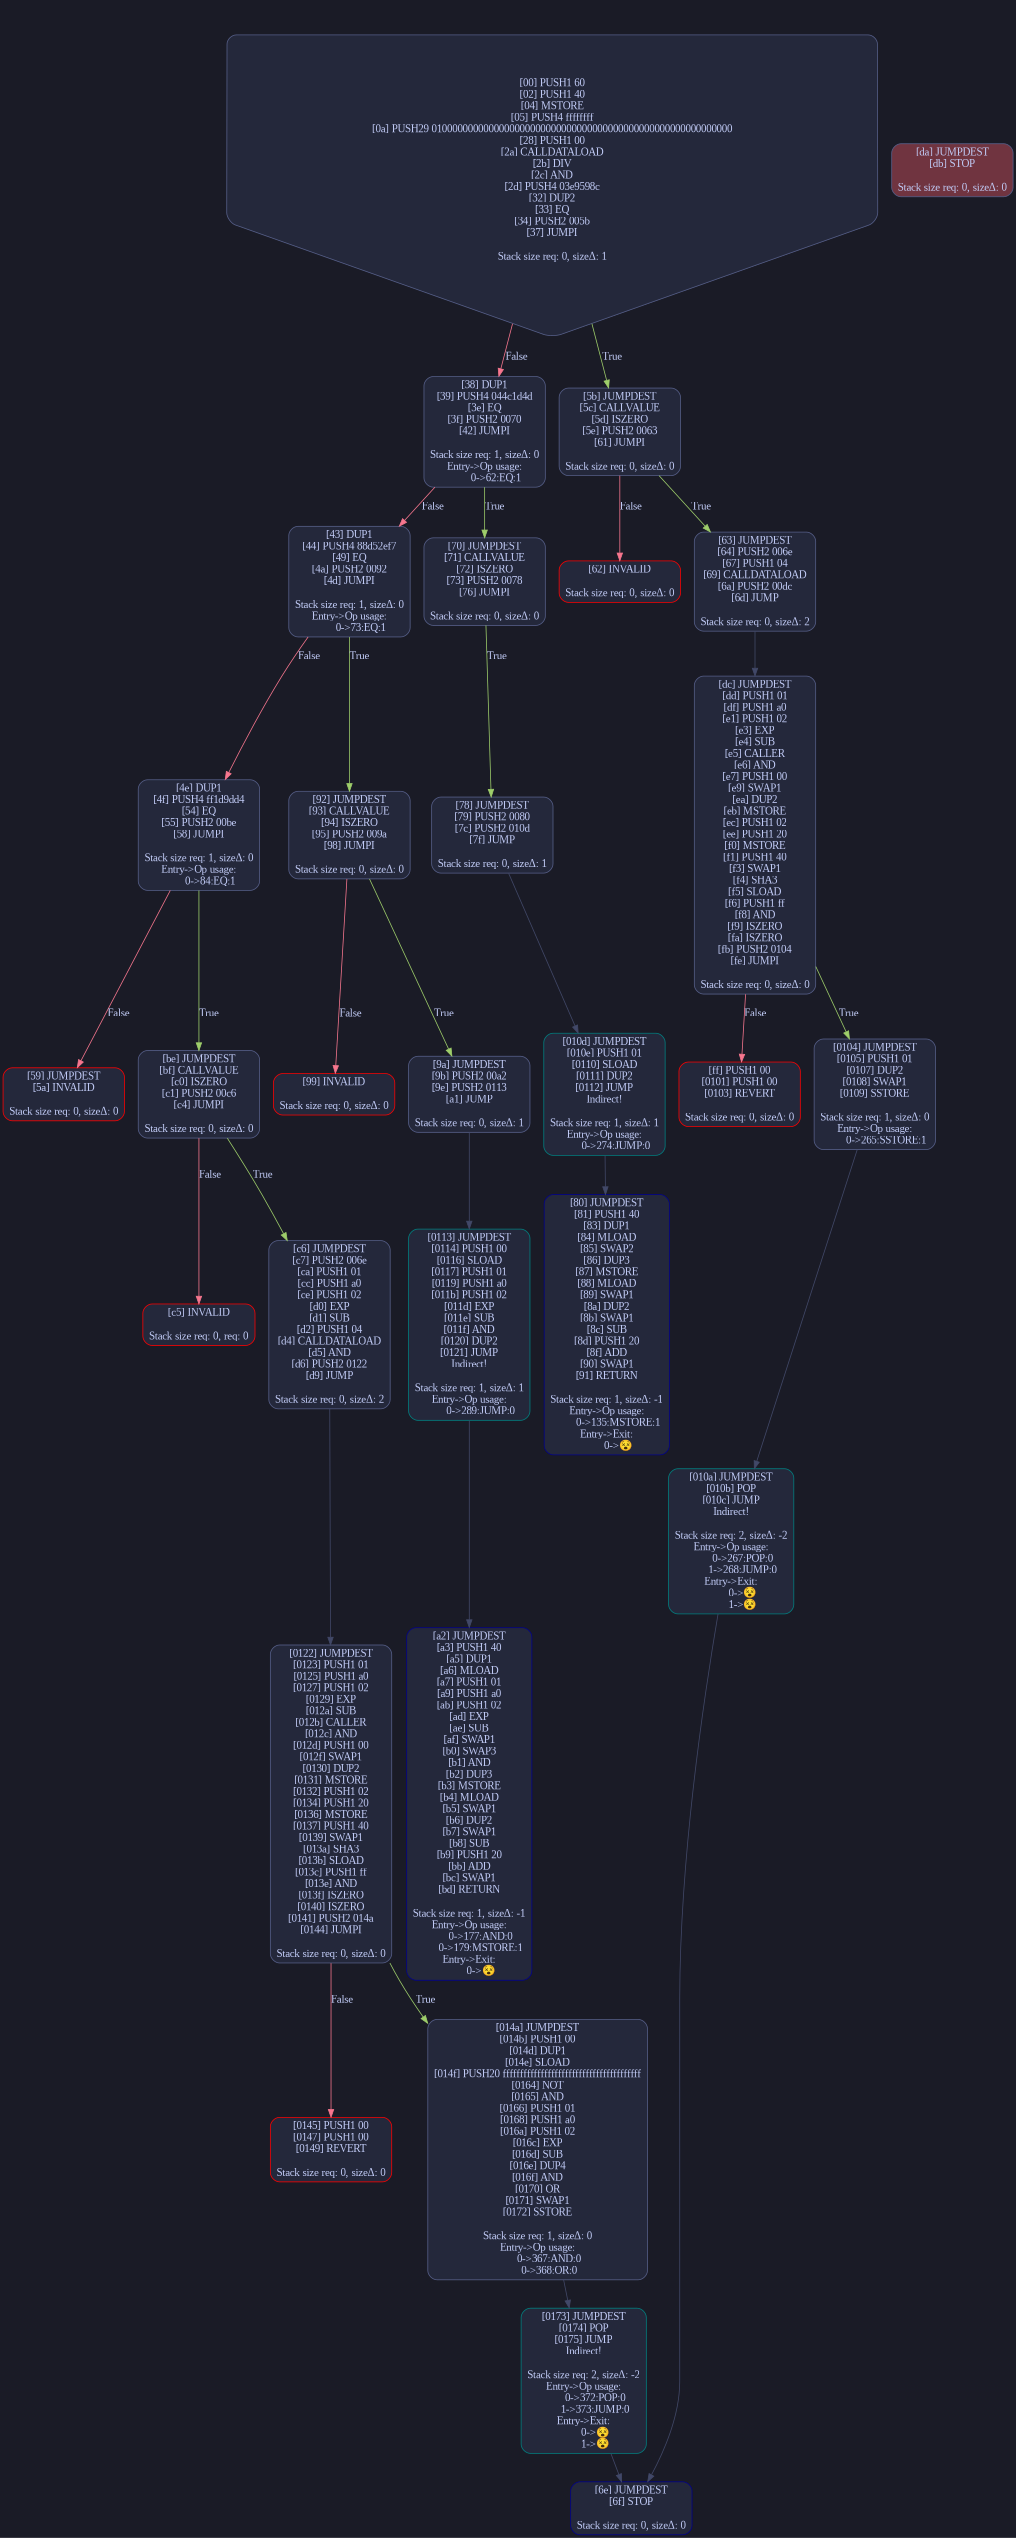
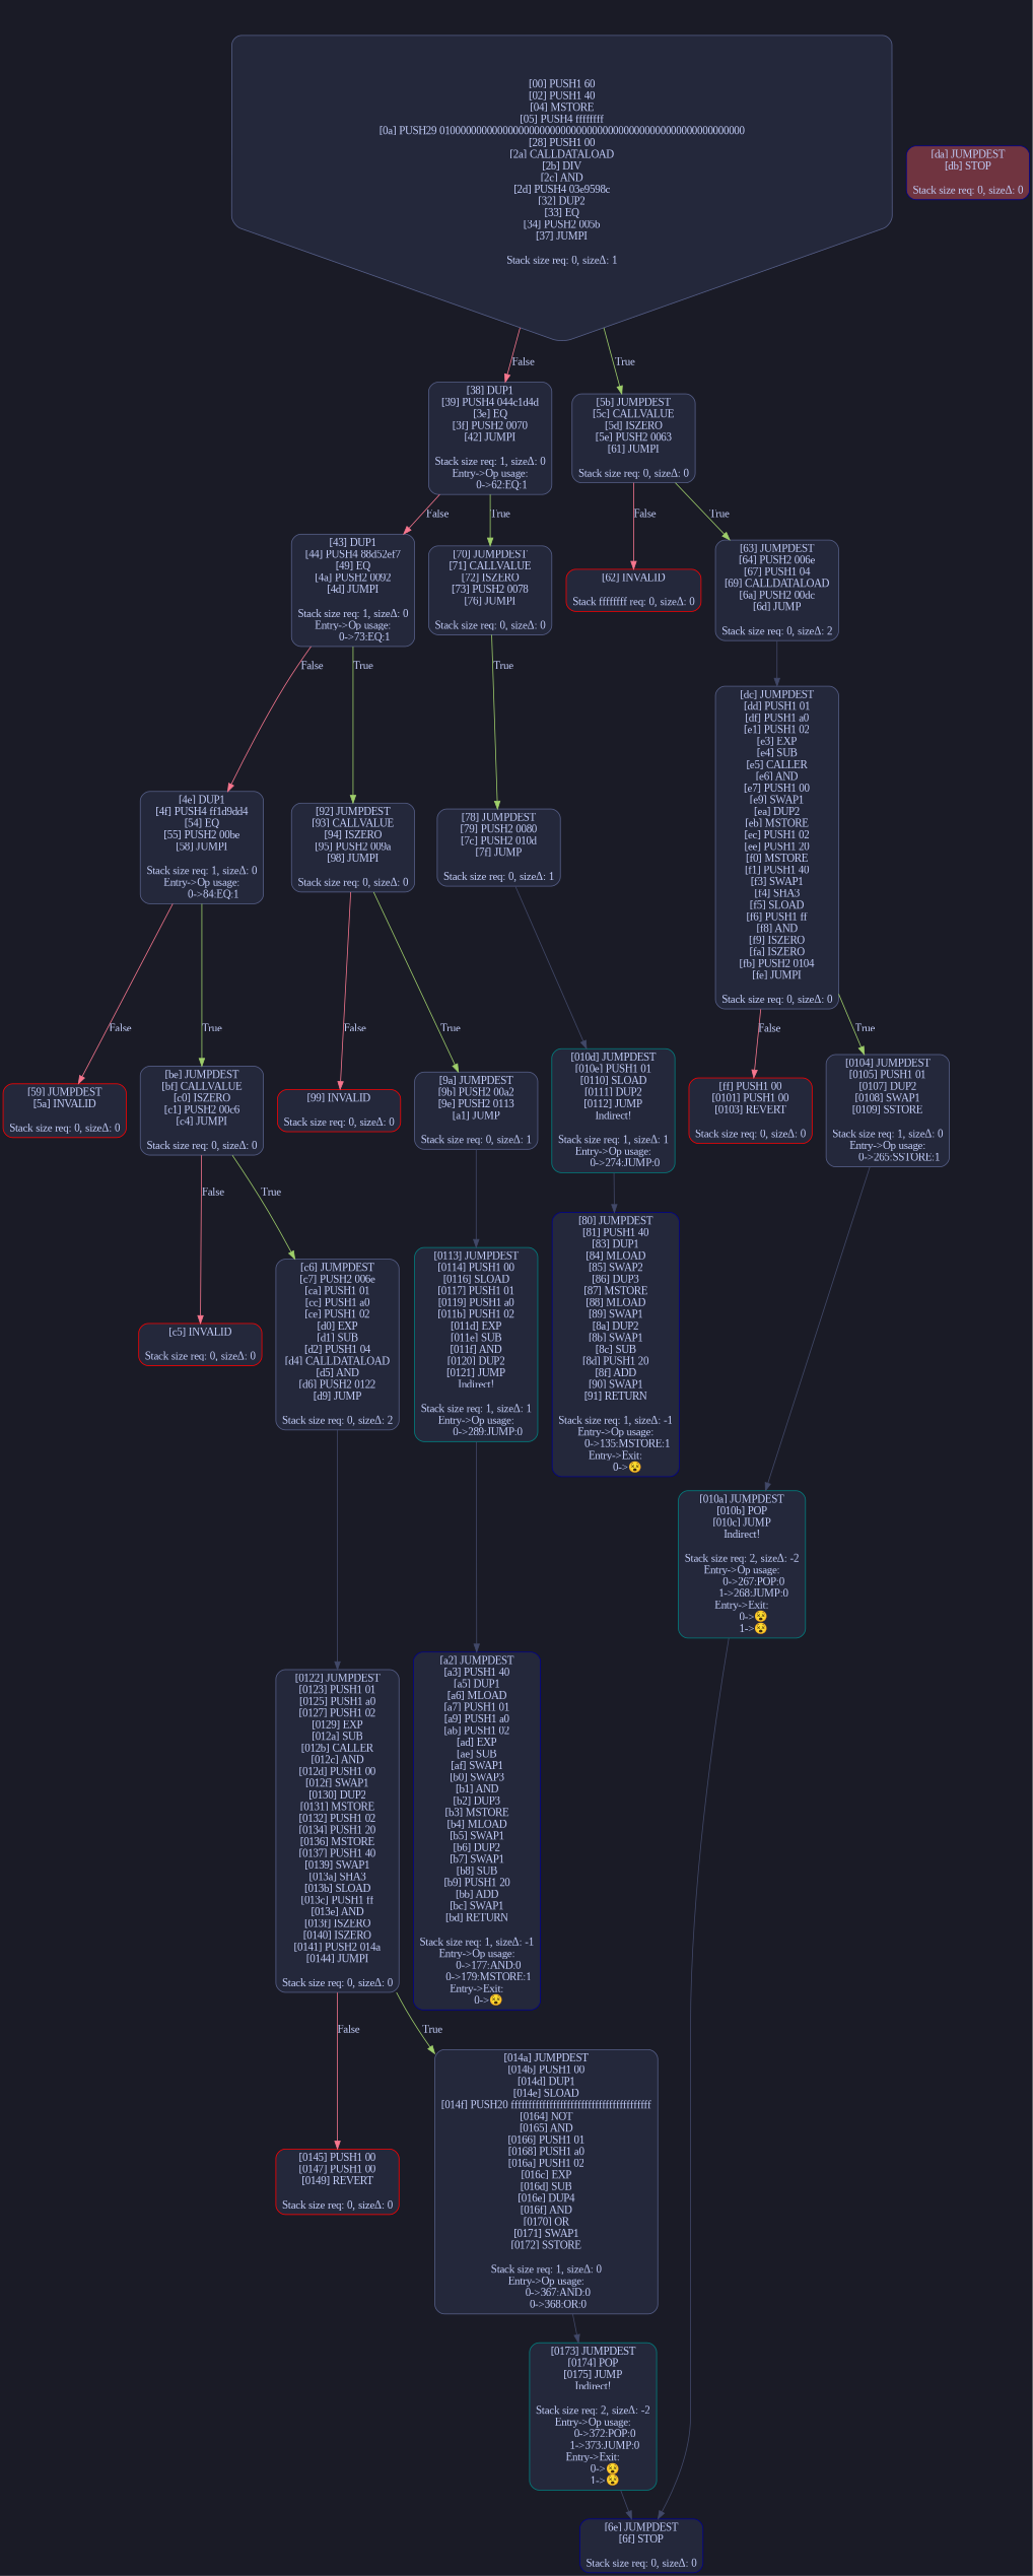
  digraph {
    bgcolor="#1a1b26"
    fontname="Liberation Serif"
    node [color="#565f89" fillcolor="#24283b" fontcolor="#c0caf5" fontname="Liberation Serif" shape=box style="filled, rounded"]
    edge [color="#9ece6a" fontcolor="#c0caf5" fontname="Liberation Serif"]
    n1 [label="[00] PUSH1 60\n[02] PUSH1 40\n[04] MSTORE\n[05] PUSH4 ffffffff\n[0a] PUSH29 0100000000000000000000000000000000000000000000000000000000\n[28] PUSH1 00\n[2a] CALLDATALOAD\n[2b] DIV\n[2c] AND\n[2d] PUSH4 03e9598c\n[32] DUP2\n[33] EQ\n[34] PUSH2 005b\n[37] JUMPI\n\nStack size req: 0, sizeΔ: 1\n" shape=invhouse]
    n2 [label="[38] DUP1\n[39] PUSH4 044c1d4d\n[3e] EQ\n[3f] PUSH2 0070\n[42] JUMPI\n\nStack size req: 1, sizeΔ: 0\nEntry->Op usage:\n	0->62:EQ:1\n"]
    n3 [label="[5b] JUMPDEST\n[5c] CALLVALUE\n[5d] ISZERO\n[5e] PUSH2 0063\n[61] JUMPI\n\nStack size req: 0, sizeΔ: 0\n"]
    n4 [label="[43] DUP1\n[44] PUSH4 88d52ef7\n[49] EQ\n[4a] PUSH2 0092\n[4d] JUMPI\n\nStack size req: 1, sizeΔ: 0\nEntry->Op usage:\n	0->73:EQ:1\n"]
    n5 [label="[70] JUMPDEST\n[71] CALLVALUE\n[72] ISZERO\n[73] PUSH2 0078\n[76] JUMPI\n\nStack size req: 0, sizeΔ: 0\n"]
-   n6 [color=red label="[62] INVALID\n\nStack size req: 0, sizeΔ: 0\n"]
+   n6 [color=red label="[62] INVALID\n\nStack ffffffff req: 0, sizeΔ: 0\n"]
    n7 [label="[63] JUMPDEST\n[64] PUSH2 006e\n[67] PUSH1 04\n[69] CALLDATALOAD\n[6a] PUSH2 00dc\n[6d] JUMP\n\nStack size req: 0, sizeΔ: 2\n"]
    n8 [label="[4e] DUP1\n[4f] PUSH4 ff1d9dd4\n[54] EQ\n[55] PUSH2 00be\n[58] JUMPI\n\nStack size req: 1, sizeΔ: 0\nEntry->Op usage:\n	0->84:EQ:1\n"]
    n9 [label="[92] JUMPDEST\n[93] CALLVALUE\n[94] ISZERO\n[95] PUSH2 009a\n[98] JUMPI\n\nStack size req: 0, sizeΔ: 0\n"]
    n10 [label="[78] JUMPDEST\n[79] PUSH2 0080\n[7c] PUSH2 010d\n[7f] JUMP\n\nStack size req: 0, sizeΔ: 1\n"]
    n11 [color=red label="[59] JUMPDEST\n[5a] INVALID\n\nStack size req: 0, sizeΔ: 0\n"]
    n12 [label="[be] JUMPDEST\n[bf] CALLVALUE\n[c0] ISZERO\n[c1] PUSH2 00c6\n[c4] JUMPI\n\nStack size req: 0, sizeΔ: 0\n"]
    n13 [color=red label="[99] INVALID\n\nStack size req: 0, sizeΔ: 0\n"]
    n14 [label="[9a] JUMPDEST\n[9b] PUSH2 00a2\n[9e] PUSH2 0113\n[a1] JUMP\n\nStack size req: 0, sizeΔ: 1\n"]
-   n15 [color=red label="[c5] INVALID\n\nStack size req: 0, req: 0\n"]
+   n15 [color=red label="[c5] INVALID\n\nStack size req: 0, sizeΔ: 0\n"]
    n16 [label="[c6] JUMPDEST\n[c7] PUSH2 006e\n[ca] PUSH1 01\n[cc] PUSH1 a0\n[ce] PUSH1 02\n[d0] EXP\n[d1] SUB\n[d2] PUSH1 04\n[d4] CALLDATALOAD\n[d5] AND\n[d6] PUSH2 0122\n[d9] JUMP\n\nStack size req: 0, sizeΔ: 2\n"]
    n17 [label="[dc] JUMPDEST\n[dd] PUSH1 01\n[df] PUSH1 a0\n[e1] PUSH1 02\n[e3] EXP\n[e4] SUB\n[e5] CALLER\n[e6] AND\n[e7] PUSH1 00\n[e9] SWAP1\n[ea] DUP2\n[eb] MSTORE\n[ec] PUSH1 02\n[ee] PUSH1 20\n[f0] MSTORE\n[f1] PUSH1 40\n[f3] SWAP1\n[f4] SHA3\n[f5] SLOAD\n[f6] PUSH1 ff\n[f8] AND\n[f9] ISZERO\n[fa] ISZERO\n[fb] PUSH2 0104\n[fe] JUMPI\n\nStack size req: 0, sizeΔ: 0\n"]
    n18 [color=red label="[ff] PUSH1 00\n[0101] PUSH1 00\n[0103] REVERT\n\nStack size req: 0, sizeΔ: 0\n"]
    n19 [label="[0104] JUMPDEST\n[0105] PUSH1 01\n[0107] DUP2\n[0108] SWAP1\n[0109] SSTORE\n\nStack size req: 1, sizeΔ: 0\nEntry->Op usage:\n	0->265:SSTORE:1\n"]
    n20 [color=darkblue label="[6e] JUMPDEST\n[6f] STOP\n\nStack size req: 0, sizeΔ: 0\n"]
    n21 [color=teal label="[010d] JUMPDEST\n[010e] PUSH1 01\n[0110] SLOAD\n[0111] DUP2\n[0112] JUMP\nIndirect!\n\nStack size req: 1, sizeΔ: 1\nEntry->Op usage:\n	0->274:JUMP:0\n"]
    n22 [color=darkblue label="[80] JUMPDEST\n[81] PUSH1 40\n[83] DUP1\n[84] MLOAD\n[85] SWAP2\n[86] DUP3\n[87] MSTORE\n[88] MLOAD\n[89] SWAP1\n[8a] DUP2\n[8b] SWAP1\n[8c] SUB\n[8d] PUSH1 20\n[8f] ADD\n[90] SWAP1\n[91] RETURN\n\nStack size req: 1, sizeΔ: -1\nEntry->Op usage:\n	0->135:MSTORE:1\nEntry->Exit:\n	0->😵\n"]
    n23 [color=teal label="[0113] JUMPDEST\n[0114] PUSH1 00\n[0116] SLOAD\n[0117] PUSH1 01\n[0119] PUSH1 a0\n[011b] PUSH1 02\n[011d] EXP\n[011e] SUB\n[011f] AND\n[0120] DUP2\n[0121] JUMP\nIndirect!\n\nStack size req: 1, sizeΔ: 1\nEntry->Op usage:\n	0->289:JUMP:0\n"]
    n24 [color=darkblue label="[a2] JUMPDEST\n[a3] PUSH1 40\n[a5] DUP1\n[a6] MLOAD\n[a7] PUSH1 01\n[a9] PUSH1 a0\n[ab] PUSH1 02\n[ad] EXP\n[ae] SUB\n[af] SWAP1\n[b0] SWAP3\n[b1] AND\n[b2] DUP3\n[b3] MSTORE\n[b4] MLOAD\n[b5] SWAP1\n[b6] DUP2\n[b7] SWAP1\n[b8] SUB\n[b9] PUSH1 20\n[bb] ADD\n[bc] SWAP1\n[bd] RETURN\n\nStack size req: 1, sizeΔ: -1\nEntry->Op usage:\n	0->177:AND:0\n	0->179:MSTORE:1\nEntry->Exit:\n	0->😵\n"]
    n25 [label="[0122] JUMPDEST\n[0123] PUSH1 01\n[0125] PUSH1 a0\n[0127] PUSH1 02\n[0129] EXP\n[012a] SUB\n[012b] CALLER\n[012c] AND\n[012d] PUSH1 00\n[012f] SWAP1\n[0130] DUP2\n[0131] MSTORE\n[0132] PUSH1 02\n[0134] PUSH1 20\n[0136] MSTORE\n[0137] PUSH1 40\n[0139] SWAP1\n[013a] SHA3\n[013b] SLOAD\n[013c] PUSH1 ff\n[013e] AND\n[013f] ISZERO\n[0140] ISZERO\n[0141] PUSH2 014a\n[0144] JUMPI\n\nStack size req: 0, sizeΔ: 0\n"]
    n26 [color=red label="[0145] PUSH1 00\n[0147] PUSH1 00\n[0149] REVERT\n\nStack size req: 0, sizeΔ: 0\n"]
    n27 [label="[014a] JUMPDEST\n[014b] PUSH1 00\n[014d] DUP1\n[014e] SLOAD\n[014f] PUSH20 ffffffffffffffffffffffffffffffffffffffff\n[0164] NOT\n[0165] AND\n[0166] PUSH1 01\n[0168] PUSH1 a0\n[016a] PUSH1 02\n[016c] EXP\n[016d] SUB\n[016e] DUP4\n[016f] AND\n[0170] OR\n[0171] SWAP1\n[0172] SSTORE\n\nStack size req: 1, sizeΔ: 0\nEntry->Op usage:\n	0->367:AND:0\n	0->368:OR:0\n"]
-   n28 [fillcolor="#703440" label="[da] JUMPDEST\n[db] STOP\n\nStack size req: 0, sizeΔ: 0\n"]
+   n28 [color=darkblue fillcolor="#703440" label="[da] JUMPDEST\n[db] STOP\n\nStack size req: 0, sizeΔ: 0\n"]
    n29 [color=teal label="[010a] JUMPDEST\n[010b] POP\n[010c] JUMP\nIndirect!\n\nStack size req: 2, sizeΔ: -2\nEntry->Op usage:\n	0->267:POP:0\n	1->268:JUMP:0\nEntry->Exit:\n	0->😵\n	1->😵\n"]
    n30 [color=teal label="[0173] JUMPDEST\n[0174] POP\n[0175] JUMP\nIndirect!\n\nStack size req: 2, sizeΔ: -2\nEntry->Op usage:\n	0->372:POP:0\n	1->373:JUMP:0\nEntry->Exit:\n	0->😵\n	1->😵\n"]
    n1 -> n2 [color="#f7768e" label=False]
    n1 -> n3 [label=True]
    n2 -> n4 [color="#f7768e" label=False]
    n2 -> n5 [label=True]
    n3 -> n6 [color="#f7768e" label=False]
    n3 -> n7 [label=True]
    n4 -> n8 [color="#f7768e" label=False]
    n4 -> n9 [label=True]
    n5 -> n10 [label=True]
    n7 -> n17 [color="#414868"]
    n8 -> n11 [color="#f7768e" label=False]
    n8 -> n12 [label=True]
    n9 -> n13 [color="#f7768e" label=False]
    n9 -> n14 [label=True]
    n10 -> n21 [color="#414868"]
    n12 -> n15 [color="#f7768e" label=False]
    n12 -> n16 [label=True]
    n14 -> n23 [color="#414868"]
    n16 -> n25 [color="#414868"]
    n17 -> n18 [color="#f7768e" label=False]
    n17 -> n19 [label=True]
    n19 -> n29 [color="#414868"]
    n21 -> n22 [color="#414868"]
    n23 -> n24 [color="#414868"]
    n25 -> n26 [color="#f7768e" label=False]
    n25 -> n27 [label=True]
    n27 -> n30 [color="#414868"]
    n29 -> n20 [color="#414868"]
    n30 -> n20 [color="#414868"]
  }
